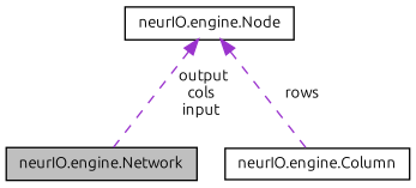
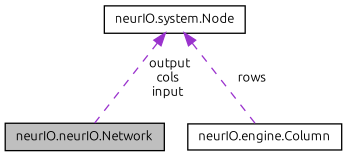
  digraph {
    fontname=Ubuntu
    node [color=black fillcolor=white fontname=Ubuntu fontsize=10 shape=record style=filled]
    edge [color=darkorchid3 dir=back fontname=Ubuntu fontsize=10 labelfontname=Helvetica labelfontsize=10 style=dashed]
-   n1 [fillcolor=grey75 fontcolor=black height=0.2 label="neurIO.engine.Network" width=0.4]
+   n1 [fillcolor=grey75 fontcolor=black height=0.2 label="neurIO.neurIO.Network" width=0.4]
    n2 [height=0.2 label="neurIO.engine.Column" width=0.4]
-   n3 [height=0.2 label="neurIO.engine.Node" width=0.4]
+   n3 [height=0.2 label="neurIO.system.Node" width=0.4]
    n3 -> n1 [label=" output\ncols\ninput"]
    n3 -> n2 [label=" rows"]
  }
